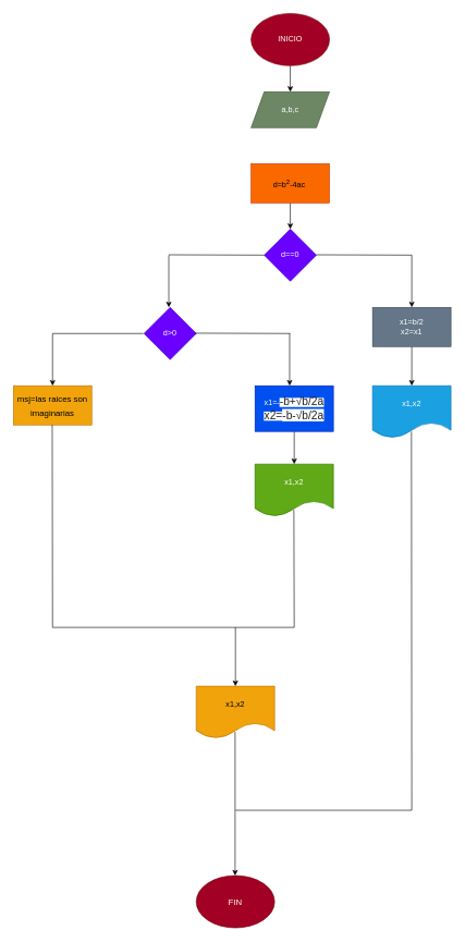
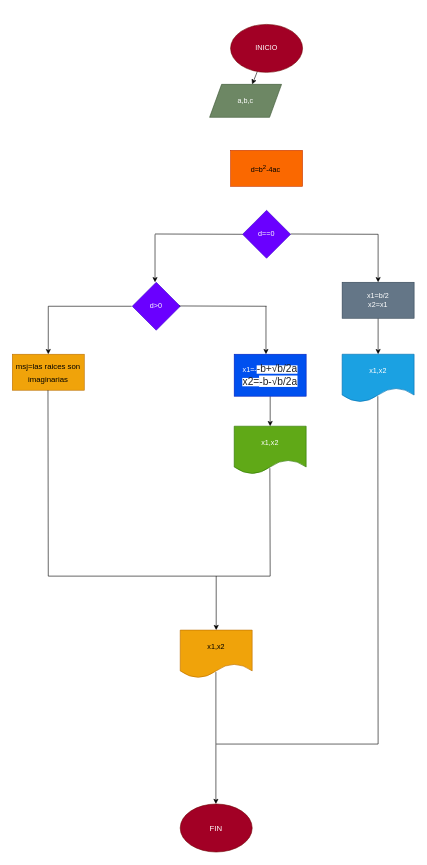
  <mxCell id="0" />
  <mxCell id="1" parent="0" />
  <mxCell id="2" value="" style="edgeStyle=none;html=1;" edge="1" parent="1" source="3" target="4"><mxGeometry relative="1" as="geometry" /></mxCell>
- <mxCell id="3" value="INICIO" style="ellipse;whiteSpace=wrap;html=1;fillColor=#a20025;fontColor=#ffffff;strokeColor=#6F0000;" vertex="1" parent="1"><mxGeometry x="384" y="20" width="120" height="80" as="geometry" /></mxCell>
- <mxCell id="4" value="a,b,c" style="shape=parallelogram;perimeter=parallelogramPerimeter;whiteSpace=wrap;html=1;fixedSize=1;fillColor=#6d8764;fontColor=#ffffff;strokeColor=#3A5431;" vertex="1" parent="1"><mxGeometry x="384" y="140" width="120" height="55" as="geometry" /></mxCell>
- <mxCell id="5" value="" style="edgeStyle=none;html=1;" edge="1" parent="1" source="6" target="7"><mxGeometry relative="1" as="geometry" /></mxCell>
+ <mxCell id="3" value="INICIO" style="ellipse;whiteSpace=wrap;html=1;fillColor=#a20025;fontColor=#ffffff;strokeColor=#6F0000;" vertex="1" parent="1"><mxGeometry x="384" y="40" width="120" height="80" as="geometry" /></mxCell>
+ <mxCell id="4" value="a,b,c" style="shape=parallelogram;perimeter=parallelogramPerimeter;whiteSpace=wrap;html=1;fixedSize=1;fillColor=#6d8764;fontColor=#ffffff;strokeColor=#3A5431;" vertex="1" parent="1"><mxGeometry x="349" y="140" width="120" height="55" as="geometry" /></mxCell>
  <mxCell id="6" value="d=b&lt;sup&gt;2&lt;/sup&gt;-4ac&lt;sup&gt;&amp;nbsp;&lt;br&gt;&lt;/sup&gt;" style="rounded=0;whiteSpace=wrap;html=1;align=center;fillColor=#fa6800;fontColor=#000000;strokeColor=#C73500;" vertex="1" parent="1"><mxGeometry x="384" y="250" width="120" height="60" as="geometry" /></mxCell>
  <mxCell id="7" value="d==0" style="rhombus;whiteSpace=wrap;html=1;fillColor=#6a00ff;fontColor=#ffffff;strokeColor=#3700CC;" vertex="1" parent="1"><mxGeometry x="404" y="350" width="80" height="80" as="geometry" /></mxCell>
  <mxCell id="8" value="" style="endArrow=none;html=1;" edge="1" parent="1"><mxGeometry width="50" height="50" relative="1" as="geometry"><mxPoint x="484" y="389.5" as="sourcePoint" /><mxPoint x="630" y="390" as="targetPoint" /></mxGeometry></mxCell>
  <mxCell id="9" value="" style="endArrow=classic;html=1;" edge="1" parent="1"><mxGeometry width="50" height="50" relative="1" as="geometry"><mxPoint x="630" y="390" as="sourcePoint" /><mxPoint x="630" y="470" as="targetPoint" /></mxGeometry></mxCell>
  <mxCell id="10" value="" style="edgeStyle=none;html=1;" edge="1" parent="1" source="11" target="15"><mxGeometry relative="1" as="geometry" /></mxCell>
  <mxCell id="11" value="x1=b/2&lt;br&gt;x2=x1" style="rounded=0;whiteSpace=wrap;html=1;fillColor=#647687;fontColor=#ffffff;strokeColor=#314354;" vertex="1" parent="1"><mxGeometry x="570" y="470" width="120" height="60" as="geometry" /></mxCell>
  <mxCell id="12" value="" style="endArrow=none;html=1;" edge="1" parent="1"><mxGeometry width="50" height="50" relative="1" as="geometry"><mxPoint x="258" y="389.5" as="sourcePoint" /><mxPoint x="404" y="390" as="targetPoint" /></mxGeometry></mxCell>
  <mxCell id="13" value="" style="endArrow=classic;html=1;" edge="1" parent="1"><mxGeometry width="50" height="50" relative="1" as="geometry"><mxPoint x="258" y="390" as="sourcePoint" /><mxPoint x="258" y="470" as="targetPoint" /></mxGeometry></mxCell>
  <mxCell id="14" value="d&amp;gt;0" style="rhombus;whiteSpace=wrap;html=1;fillColor=#6a00ff;fontColor=#ffffff;strokeColor=#3700CC;" vertex="1" parent="1"><mxGeometry x="220" y="470" width="80" height="80" as="geometry" /></mxCell>
  <mxCell id="15" value="x1,x2" style="shape=document;whiteSpace=wrap;html=1;boundedLbl=1;fillColor=#1ba1e2;fontColor=#ffffff;strokeColor=#006EAF;" vertex="1" parent="1"><mxGeometry x="570" y="590" width="120" height="80" as="geometry" /></mxCell>
  <mxCell id="16" value="" style="endArrow=none;html=1;" edge="1" parent="1"><mxGeometry width="50" height="50" relative="1" as="geometry"><mxPoint x="298" y="509.5" as="sourcePoint" /><mxPoint x="444" y="510" as="targetPoint" /></mxGeometry></mxCell>
  <mxCell id="17" value="" style="endArrow=classic;html=1;" edge="1" parent="1"><mxGeometry width="50" height="50" relative="1" as="geometry"><mxPoint x="443" y="510" as="sourcePoint" /><mxPoint x="443" y="590" as="targetPoint" /></mxGeometry></mxCell>
  <mxCell id="18" value="" style="edgeStyle=none;html=1;fontSize=17;" edge="1" parent="1" source="19" target="20"><mxGeometry relative="1" as="geometry" /></mxCell>
  <mxCell id="19" value="x1=-&lt;span style=&quot;color: rgb(32, 33, 36); font-family: &amp;quot;Google Sans&amp;quot;, arial, sans-serif; text-align: left; background-color: rgb(255, 255, 255);&quot;&gt;&lt;font style=&quot;font-size: 17px;&quot;&gt;-b+√b/2a&lt;br&gt;x2=&lt;/font&gt;&lt;/span&gt;&lt;span style=&quot;color: rgb(32, 33, 36); font-family: &amp;quot;Google Sans&amp;quot;, arial, sans-serif; font-size: 17px; text-align: left; background-color: rgb(255, 255, 255);&quot;&gt;-b-√b/2a&lt;/span&gt;&lt;span style=&quot;color: rgb(32, 33, 36); font-family: &amp;quot;Google Sans&amp;quot;, arial, sans-serif; text-align: left; background-color: rgb(255, 255, 255);&quot;&gt;&lt;font style=&quot;font-size: 17px;&quot;&gt;&lt;br&gt;&lt;/font&gt;&lt;/span&gt;" style="rounded=0;whiteSpace=wrap;html=1;fillColor=#0050ef;fontColor=#ffffff;strokeColor=#001DBC;" vertex="1" parent="1"><mxGeometry x="390" y="590" width="120" height="70" as="geometry" /></mxCell>
  <mxCell id="20" value="x1,x2" style="shape=document;whiteSpace=wrap;html=1;boundedLbl=1;fillColor=#60a917;fontColor=#ffffff;strokeColor=#2D7600;" vertex="1" parent="1"><mxGeometry x="390" y="710" width="120" height="80" as="geometry" /></mxCell>
  <mxCell id="21" value="" style="endArrow=none;html=1;" edge="1" parent="1"><mxGeometry width="50" height="50" relative="1" as="geometry"><mxPoint x="80" y="510" as="sourcePoint" /><mxPoint x="219" y="510" as="targetPoint" /></mxGeometry></mxCell>
  <mxCell id="22" value="" style="endArrow=classic;html=1;" edge="1" parent="1"><mxGeometry width="50" height="50" relative="1" as="geometry"><mxPoint x="80" y="510" as="sourcePoint" /><mxPoint x="80" y="590" as="targetPoint" /></mxGeometry></mxCell>
  <mxCell id="23" value="&lt;font style=&quot;font-size: 13px;&quot;&gt;msj=las raices son imaginarias&lt;/font&gt;" style="rounded=0;whiteSpace=wrap;html=1;fontSize=17;fillColor=#f0a30a;fontColor=#000000;strokeColor=#BD7000;" vertex="1" parent="1"><mxGeometry x="20" y="590" width="120" height="60" as="geometry" /></mxCell>
  <mxCell id="24" value="" style="endArrow=none;html=1;fontSize=13;" edge="1" parent="1"><mxGeometry width="50" height="50" relative="1" as="geometry"><mxPoint x="80" y="960" as="sourcePoint" /><mxPoint x="79.5" y="650" as="targetPoint" /></mxGeometry></mxCell>
  <mxCell id="25" value="" style="endArrow=none;html=1;fontSize=13;" edge="1" parent="1"><mxGeometry width="50" height="50" relative="1" as="geometry"><mxPoint x="450" y="960" as="sourcePoint" /><mxPoint x="449.5" y="780" as="targetPoint" /></mxGeometry></mxCell>
  <mxCell id="26" value="" style="endArrow=none;html=1;fontSize=13;" edge="1" parent="1"><mxGeometry width="50" height="50" relative="1" as="geometry"><mxPoint x="630" y="1240" as="sourcePoint" /><mxPoint x="629.5" y="660" as="targetPoint" /></mxGeometry></mxCell>
  <mxCell id="27" value="" style="endArrow=none;html=1;fontSize=13;" edge="1" parent="1"><mxGeometry width="50" height="50" relative="1" as="geometry"><mxPoint x="80" y="960" as="sourcePoint" /><mxPoint x="450" y="960" as="targetPoint" /></mxGeometry></mxCell>
  <mxCell id="28" value="" style="endArrow=classic;html=1;fontSize=13;" edge="1" parent="1"><mxGeometry width="50" height="50" relative="1" as="geometry"><mxPoint x="360" y="960" as="sourcePoint" /><mxPoint x="360" y="1050" as="targetPoint" /></mxGeometry></mxCell>
  <mxCell id="29" value="x1,x2" style="shape=document;whiteSpace=wrap;html=1;boundedLbl=1;fillColor=#f0a30a;fontColor=#000000;strokeColor=#BD7000;" vertex="1" parent="1"><mxGeometry x="300" y="1050" width="120" height="80" as="geometry" /></mxCell>
  <mxCell id="30" value="" style="endArrow=classic;html=1;fontSize=13;" edge="1" parent="1"><mxGeometry width="50" height="50" relative="1" as="geometry"><mxPoint x="359.5" y="1120" as="sourcePoint" /><mxPoint x="359.5" y="1340" as="targetPoint" /></mxGeometry></mxCell>
  <mxCell id="31" value="FIN" style="ellipse;whiteSpace=wrap;html=1;fontSize=13;fillColor=#a20025;fontColor=#ffffff;strokeColor=#6F0000;" vertex="1" parent="1"><mxGeometry x="300" y="1340" width="120" height="80" as="geometry" /></mxCell>
  <mxCell id="32" value="" style="endArrow=none;html=1;fontSize=13;" edge="1" parent="1"><mxGeometry width="50" height="50" relative="1" as="geometry"><mxPoint x="360" y="1240" as="sourcePoint" /><mxPoint x="630" y="1240" as="targetPoint" /></mxGeometry></mxCell>
